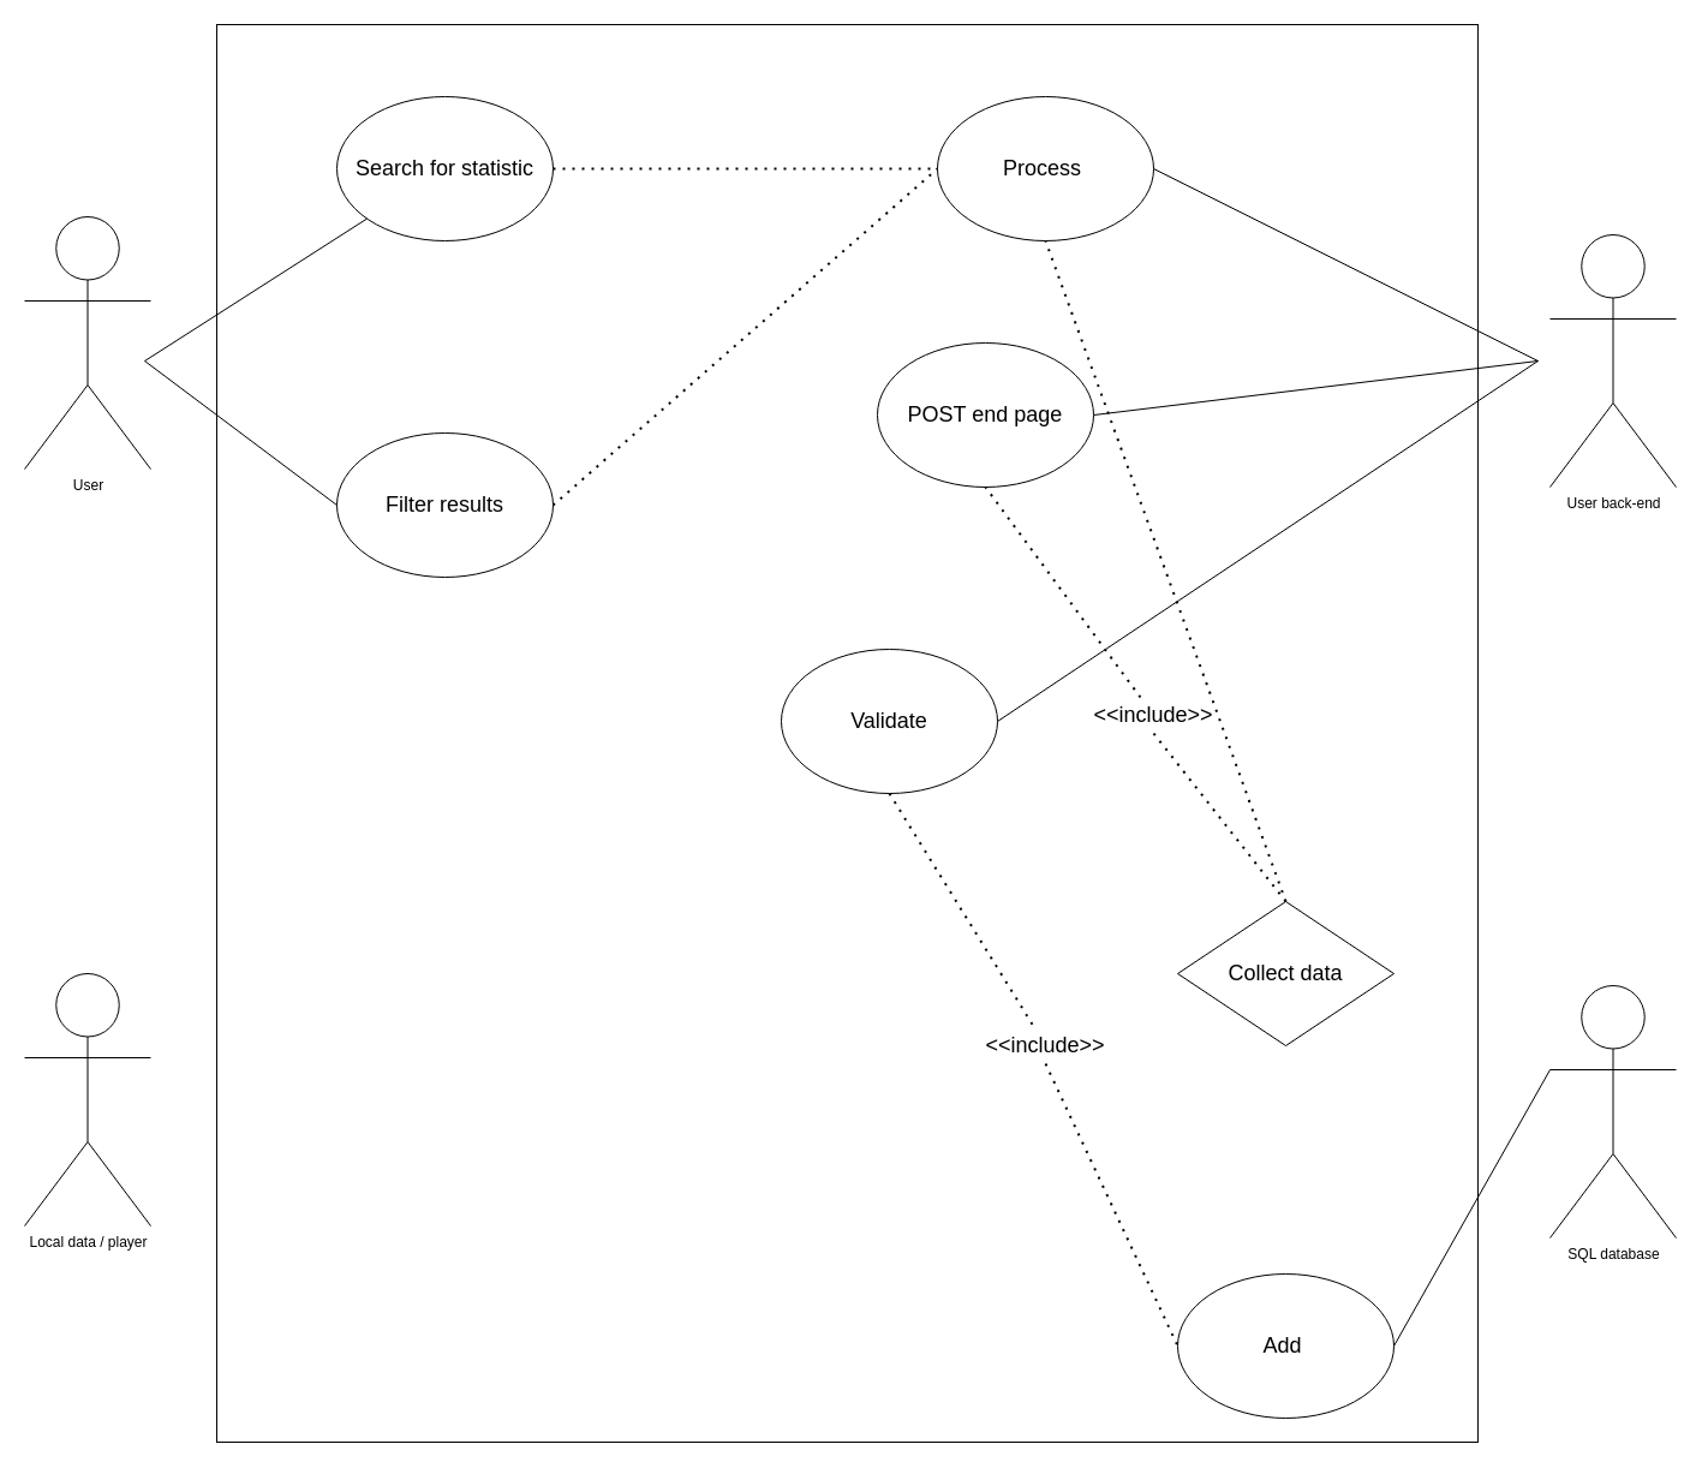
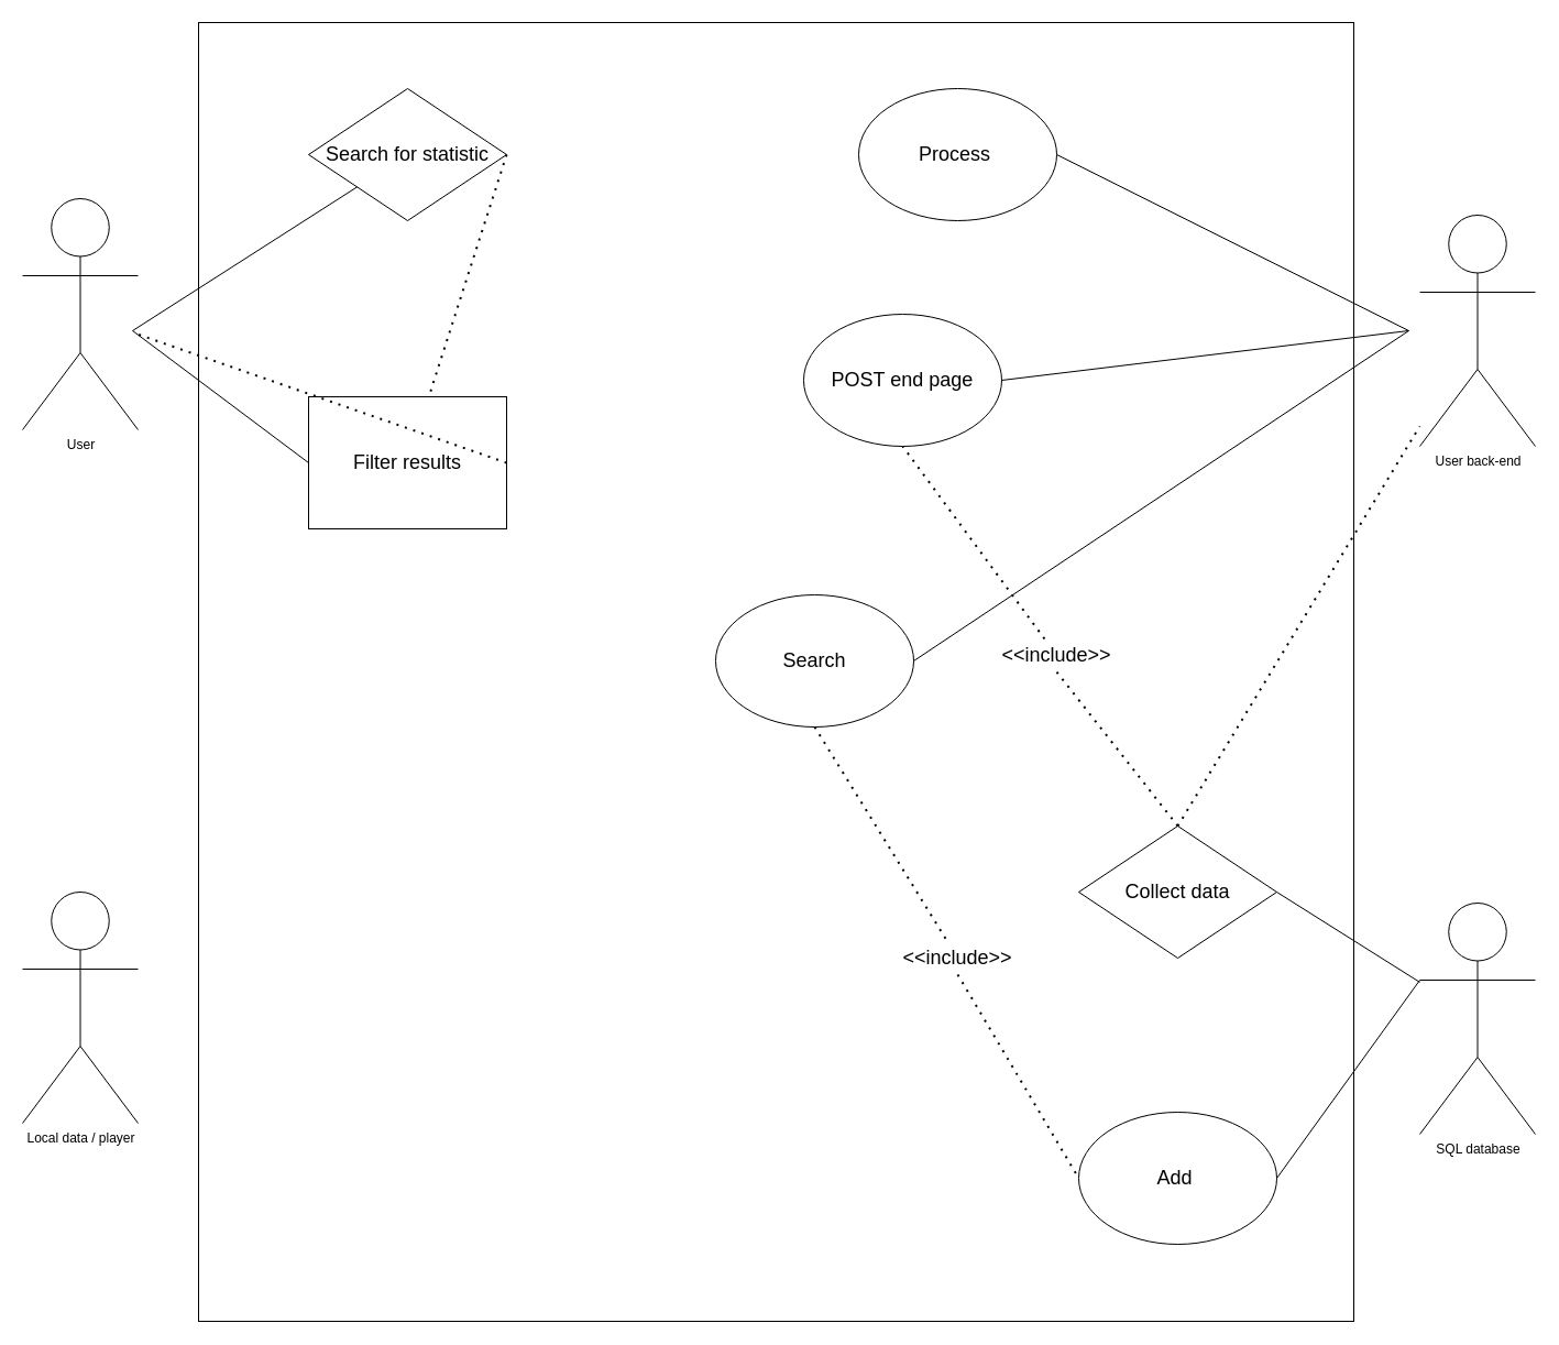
  <mxCell id="0" />
  <mxCell id="1" parent="0" />
  <mxCell id="2" value="" style="rounded=0;whiteSpace=wrap;html=1;fillColor=none;" vertex="1" parent="1"><mxGeometry x="180" y="20" width="1050" height="1180" as="geometry" /></mxCell>
  <mxCell id="3" value="User" style="shape=umlActor;verticalLabelPosition=bottom;verticalAlign=top;html=1;outlineConnect=0;rounded=0;fillColor=none;" vertex="1" parent="1"><mxGeometry x="20" y="180" width="105" height="210" as="geometry" /></mxCell>
  <mxCell id="4" value="Local data / player" style="shape=umlActor;verticalLabelPosition=bottom;verticalAlign=top;html=1;outlineConnect=0;rounded=0;fillColor=none;" vertex="1" parent="1"><mxGeometry x="20" y="810" width="105" height="210" as="geometry" /></mxCell>
  <mxCell id="5" value="SQL database" style="shape=umlActor;verticalLabelPosition=bottom;verticalAlign=top;html=1;outlineConnect=0;rounded=0;fillColor=none;" vertex="1" parent="1"><mxGeometry x="1290" y="820" width="105" height="210" as="geometry" /></mxCell>
- <mxCell id="6" value="&lt;font style=&quot;font-size: 18px&quot;&gt;Search for statistic&lt;/font&gt;" style="ellipse;whiteSpace=wrap;html=1;rounded=0;fillColor=none;" vertex="1" parent="1"><mxGeometry x="280" y="80" width="180" height="120" as="geometry" /></mxCell>
+ <mxCell id="6" value="&lt;font style=&quot;font-size: 18px&quot;&gt;Search for statistic&lt;/font&gt;" style="rhombus;whiteSpace=wrap;html=1;fillColor=none;" vertex="1" parent="1"><mxGeometry x="280" y="80" width="180" height="120" as="geometry" /></mxCell>
  <mxCell id="7" value="" style="endArrow=none;html=1;rounded=0;fontSize=18;" edge="1" parent="1" target="6"><mxGeometry width="50" height="50" relative="1" as="geometry"><mxPoint x="120" y="300" as="sourcePoint" /><mxPoint x="310" y="700" as="targetPoint" /></mxGeometry></mxCell>
  <mxCell id="8" value="&lt;span style=&quot;font-size: 18px&quot;&gt;Process&amp;nbsp;&lt;/span&gt;" style="ellipse;whiteSpace=wrap;html=1;rounded=0;fillColor=none;" vertex="1" parent="1"><mxGeometry x="780" y="80" width="180" height="120" as="geometry" /></mxCell>
- <mxCell id="9" value="" style="endArrow=none;dashed=1;html=1;dashPattern=1 3;strokeWidth=2;rounded=0;fontSize=18;exitX=1;exitY=0.5;exitDx=0;exitDy=0;entryX=0;entryY=0.5;entryDx=0;entryDy=0;" edge="1" parent="1" source="6" target="8"><mxGeometry width="50" height="50" relative="1" as="geometry"><mxPoint x="530" y="600" as="sourcePoint" /><mxPoint x="580" y="550" as="targetPoint" /></mxGeometry></mxCell>
+ <mxCell id="9" value="" style="endArrow=none;dashed=1;html=1;dashPattern=1 3;strokeWidth=2;rounded=0;fontSize=18;exitX=1;exitY=0.5;exitDx=0;exitDy=0;" edge="1" parent="1" source="6" target="16"><mxGeometry width="50" height="50" relative="1" as="geometry"><mxPoint x="530" y="600" as="sourcePoint" /><mxPoint x="580" y="550" as="targetPoint" /></mxGeometry></mxCell>
  <mxCell id="10" value="User back-end" style="shape=umlActor;verticalLabelPosition=bottom;verticalAlign=top;html=1;outlineConnect=0;rounded=0;fillColor=none;" vertex="1" parent="1"><mxGeometry x="1290" y="195" width="105" height="210" as="geometry" /></mxCell>
  <mxCell id="11" value="&lt;span style=&quot;font-size: 18px&quot;&gt;POST end page&lt;/span&gt;" style="ellipse;whiteSpace=wrap;html=1;rounded=0;fillColor=none;" vertex="1" parent="1"><mxGeometry x="730" y="285" width="180" height="120" as="geometry" /></mxCell>
  <mxCell id="12" value="" style="endArrow=none;html=1;rounded=0;fontSize=18;exitX=1;exitY=0.5;exitDx=0;exitDy=0;" edge="1" parent="1" source="8"><mxGeometry width="50" height="50" relative="1" as="geometry"><mxPoint x="1210" y="540" as="sourcePoint" /><mxPoint x="1280" y="300" as="targetPoint" /></mxGeometry></mxCell>
- <mxCell id="14" value="" style="endArrow=none;dashed=1;html=1;dashPattern=1 3;strokeWidth=2;rounded=0;fontSize=18;exitX=0.5;exitY=0;exitDx=0;exitDy=0;entryX=0.5;entryY=1;entryDx=0;entryDy=0;" edge="1" parent="1" source="27" target="8"><mxGeometry width="50" height="50" relative="1" as="geometry"><mxPoint x="470" y="310" as="sourcePoint" /><mxPoint x="980" y="145" as="targetPoint" /></mxGeometry></mxCell>
+ <mxCell id="13" value="" style="endArrow=none;html=1;rounded=0;fontSize=18;exitX=1;exitY=0.5;exitDx=0;exitDy=0;" edge="1" parent="1" source="27" target="5"><mxGeometry width="50" height="50" relative="1" as="geometry"><mxPoint x="1160" y="450" as="sourcePoint" /><mxPoint x="1270" y="915" as="targetPoint" /></mxGeometry></mxCell>
+ <mxCell id="14" value="" style="endArrow=none;dashed=1;html=1;dashPattern=1 3;strokeWidth=2;rounded=0;fontSize=18;exitX=0.5;exitY=0;exitDx=0;exitDy=0;" edge="1" parent="1" source="27" target="10"><mxGeometry width="50" height="50" relative="1" as="geometry"><mxPoint x="470" y="310" as="sourcePoint" /><mxPoint x="980" y="145" as="targetPoint" /></mxGeometry></mxCell>
  <mxCell id="15" value="" style="endArrow=none;html=1;rounded=0;fontSize=18;exitX=1;exitY=0.5;exitDx=0;exitDy=0;" edge="1" parent="1" source="11"><mxGeometry width="50" height="50" relative="1" as="geometry"><mxPoint x="1160" y="145" as="sourcePoint" /><mxPoint x="1280" y="300" as="targetPoint" /></mxGeometry></mxCell>
- <mxCell id="16" value="&lt;font style=&quot;font-size: 18px&quot;&gt;Filter results&lt;/font&gt;" style="ellipse;whiteSpace=wrap;html=1;rounded=0;fillColor=none;" vertex="1" parent="1"><mxGeometry x="280" y="360" width="180" height="120" as="geometry" /></mxCell>
+ <mxCell id="16" value="&lt;font style=&quot;font-size: 18px&quot;&gt;Filter results&lt;/font&gt;" style="whiteSpace=wrap;html=1;fillColor=none;rounded=0;" vertex="1" parent="1"><mxGeometry x="280" y="360" width="180" height="120" as="geometry" /></mxCell>
  <mxCell id="17" value="" style="endArrow=none;html=1;rounded=0;fontSize=18;entryX=0;entryY=0.5;entryDx=0;entryDy=0;" edge="1" parent="1" target="16"><mxGeometry width="50" height="50" relative="1" as="geometry"><mxPoint x="120" y="300" as="sourcePoint" /><mxPoint x="315.075" y="191.552" as="targetPoint" /></mxGeometry></mxCell>
- <mxCell id="18" value="" style="endArrow=none;dashed=1;html=1;dashPattern=1 3;strokeWidth=2;rounded=0;fontSize=18;exitX=1;exitY=0.5;exitDx=0;exitDy=0;entryX=0;entryY=0.5;entryDx=0;entryDy=0;" edge="1" parent="1" source="16" target="8"><mxGeometry width="50" height="50" relative="1" as="geometry"><mxPoint x="470" y="150" as="sourcePoint" /><mxPoint x="980" y="130" as="targetPoint" /></mxGeometry></mxCell>
+ <mxCell id="18" value="" style="endArrow=none;dashed=1;html=1;dashPattern=1 3;strokeWidth=2;rounded=0;fontSize=18;exitX=1;exitY=0.5;exitDx=0;exitDy=0;" edge="1" parent="1" source="16" target="3"><mxGeometry width="50" height="50" relative="1" as="geometry"><mxPoint x="470" y="150" as="sourcePoint" /><mxPoint x="980" y="130" as="targetPoint" /></mxGeometry></mxCell>
  <mxCell id="19" value="" style="endArrow=none;dashed=1;html=1;dashPattern=1 3;strokeWidth=2;rounded=0;fontSize=18;entryX=0.5;entryY=1;entryDx=0;entryDy=0;startArrow=none;" edge="1" parent="1" source="20" target="11"><mxGeometry width="50" height="50" relative="1" as="geometry"><mxPoint x="1060" y="850" as="sourcePoint" /><mxPoint x="1070" y="205" as="targetPoint" /></mxGeometry></mxCell>
  <mxCell id="20" value="&amp;lt;&amp;lt;include&amp;gt;&amp;gt;" style="text;html=1;strokeColor=none;fillColor=none;align=center;verticalAlign=middle;whiteSpace=wrap;rounded=0;fontSize=18;" vertex="1" parent="1"><mxGeometry x="930" y="580" width="60" height="30" as="geometry" /></mxCell>
  <mxCell id="21" value="" style="endArrow=none;dashed=1;html=1;dashPattern=1 3;strokeWidth=2;rounded=0;fontSize=18;entryX=0.5;entryY=1;entryDx=0;entryDy=0;exitX=0.5;exitY=0;exitDx=0;exitDy=0;" edge="1" parent="1" source="27" target="20"><mxGeometry width="50" height="50" relative="1" as="geometry"><mxPoint x="1060" y="850" as="sourcePoint" /><mxPoint x="890" y="360" as="targetPoint" /></mxGeometry></mxCell>
- <mxCell id="22" value="&lt;span style=&quot;font-size: 18px&quot;&gt;Validate&lt;/span&gt;" style="ellipse;whiteSpace=wrap;html=1;rounded=0;fillColor=none;" vertex="1" parent="1"><mxGeometry x="650" y="540" width="180" height="120" as="geometry" /></mxCell>
+ <mxCell id="22" value="&lt;span style=&quot;font-size: 18px&quot;&gt;Search&lt;/span&gt;" style="ellipse;whiteSpace=wrap;html=1;rounded=0;fillColor=none;" vertex="1" parent="1"><mxGeometry x="650" y="540" width="180" height="120" as="geometry" /></mxCell>
  <mxCell id="23" value="" style="endArrow=none;html=1;rounded=0;fontSize=18;exitX=1;exitY=0.5;exitDx=0;exitDy=0;" edge="1" parent="1" source="22"><mxGeometry width="50" height="50" relative="1" as="geometry"><mxPoint x="920" y="355" as="sourcePoint" /><mxPoint x="1280" y="300" as="targetPoint" /></mxGeometry></mxCell>
- <mxCell id="24" value="&lt;span style=&quot;font-size: 18px&quot;&gt;Add&amp;nbsp;&lt;/span&gt;" style="ellipse;whiteSpace=wrap;html=1;rounded=0;fillColor=none;" vertex="1" parent="1"><mxGeometry x="980" y="1060" width="180" height="120" as="geometry" /></mxCell>
+ <mxCell id="24" value="&lt;span style=&quot;font-size: 18px&quot;&gt;Add&amp;nbsp;&lt;/span&gt;" style="ellipse;whiteSpace=wrap;html=1;rounded=0;fillColor=none;" vertex="1" parent="1"><mxGeometry x="980" y="1010" width="180" height="120" as="geometry" /></mxCell>
  <mxCell id="25" value="&amp;lt;&amp;lt;include&amp;gt;&amp;gt;" style="text;html=1;strokeColor=none;fillColor=none;align=center;verticalAlign=middle;whiteSpace=wrap;rounded=0;fontSize=18;" vertex="1" parent="1"><mxGeometry x="840" y="855" width="60" height="30" as="geometry" /></mxCell>
  <mxCell id="26" value="" style="endArrow=none;dashed=1;html=1;dashPattern=1 3;strokeWidth=2;rounded=0;fontSize=18;startArrow=none;exitX=0.5;exitY=1;exitDx=0;exitDy=0;" edge="1" parent="1" source="22" target="25"><mxGeometry width="50" height="50" relative="1" as="geometry"><mxPoint x="1090" y="600" as="sourcePoint" /><mxPoint x="1090" y="1010" as="targetPoint" /></mxGeometry></mxCell>
  <mxCell id="27" value="&lt;span style=&quot;font-size: 18px&quot;&gt;Collect data&lt;/span&gt;" style="rhombus;whiteSpace=wrap;html=1;fillColor=none;" vertex="1" parent="1"><mxGeometry x="980" y="750" width="180" height="120" as="geometry" /></mxCell>
  <mxCell id="28" value="" style="endArrow=none;dashed=1;html=1;dashPattern=1 3;strokeWidth=2;rounded=0;fontSize=18;startArrow=none;exitX=0.5;exitY=1;exitDx=0;exitDy=0;entryX=0;entryY=0.5;entryDx=0;entryDy=0;" edge="1" parent="1" source="25" target="24"><mxGeometry width="50" height="50" relative="1" as="geometry"><mxPoint x="1090" y="780" as="sourcePoint" /><mxPoint x="1090" y="1010" as="targetPoint" /></mxGeometry></mxCell>
  <mxCell id="29" value="" style="endArrow=none;html=1;rounded=0;fontSize=18;exitX=1;exitY=0.5;exitDx=0;exitDy=0;" edge="1" parent="1" source="24"><mxGeometry width="50" height="50" relative="1" as="geometry"><mxPoint x="1170" y="820" as="sourcePoint" /><mxPoint x="1290" y="890" as="targetPoint" /></mxGeometry></mxCell>
